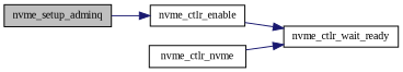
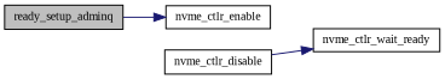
  digraph {
    fontname="Liberation Serif"
    rankdir=LR
    node [color=black fillcolor=white fontname="Liberation Serif" fontsize=10 shape=record style=filled]
    edge [color=midnightblue fontname="Liberation Serif" fontsize=10 labelfontname=Helvetica labelfontsize=10 style=solid]
-   n1 [fillcolor=grey75 fontcolor=black height=0.2 label=nvme_setup_adminq width=0.4]
+   n1 [fillcolor=grey75 fontcolor=black height=0.2 label=ready_setup_adminq width=0.4]
    n2 [height=0.2 label=nvme_ctlr_enable width=0.4]
-   n3 [height=0.2 label=nvme_ctlr_nvme width=0.4]
+   n3 [height=0.2 label=nvme_ctlr_disable width=0.4]
    n4 [height=0.2 label=nvme_ctlr_wait_ready width=0.4]
    n1 -> n2
-   n2 -> n4
    n3 -> n4
  }
